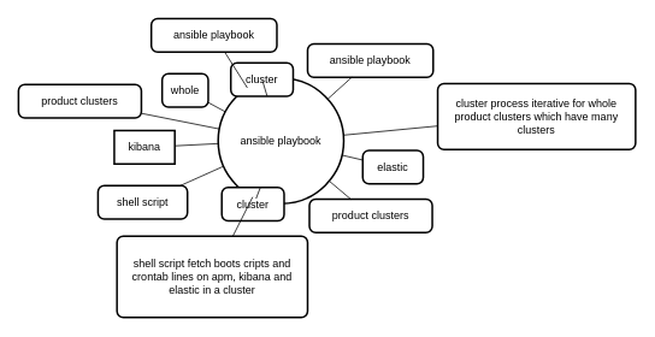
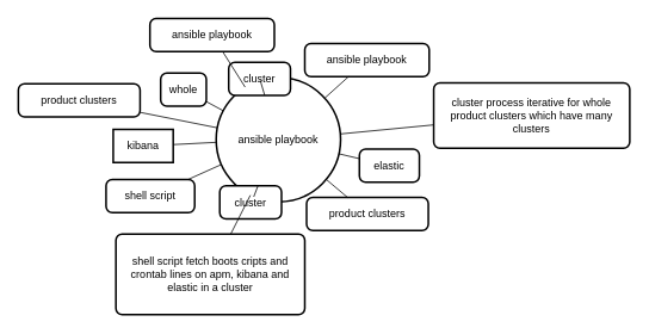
  <mxCell id="0" />
  <mxCell id="1" parent="0" />
  <mxCell id="2" value="ansible playbook" style="ellipse;aspect=fixed;strokeWidth=2;whiteSpace=wrap;" vertex="1" parent="1"><mxGeometry x="241" y="86" width="139" height="139" as="geometry" /></mxCell>
  <mxCell id="3" value="ansible playbook" style="rounded=1;absoluteArcSize=1;arcSize=14;whiteSpace=wrap;strokeWidth=2;" vertex="1" parent="1"><mxGeometry x="167" y="20" width="139" height="37" as="geometry" /></mxCell>
  <mxCell id="4" value="ansible playbook" style="rounded=1;absoluteArcSize=1;arcSize=14;whiteSpace=wrap;strokeWidth=2;" vertex="1" parent="1"><mxGeometry x="340" y="48" width="139" height="37" as="geometry" /></mxCell>
- <mxCell id="5" value="shell script" style="rounded=1;absoluteArcSize=1;arcSize=14;whiteSpace=wrap;strokeWidth=2;" vertex="1" parent="1"><mxGeometry x="108" y="205" width="99" height="37" as="geometry" /></mxCell>
+ <mxCell id="5" value="shell script" style="rounded=1;absoluteArcSize=1;arcSize=14;whiteSpace=wrap;strokeWidth=2;" vertex="1" parent="1"><mxGeometry x="118" y="200" width="99" height="37" as="geometry" /></mxCell>
  <mxCell id="6" value="shell script    fetch boots cripts and crontab lines on apm, kibana and elastic in a cluster    " style="rounded=1;absoluteArcSize=1;arcSize=14;whiteSpace=wrap;strokeWidth=2;" vertex="1" parent="1"><mxGeometry x="129" y="261" width="211" height="90" as="geometry" /></mxCell>
  <mxCell id="7" value="whole" style="rounded=1;absoluteArcSize=1;arcSize=14;whiteSpace=wrap;strokeWidth=2;" vertex="1" parent="1"><mxGeometry x="179" y="81" width="51" height="37" as="geometry" /></mxCell>
  <mxCell id="8" value="kibana" style="absoluteArcSize=1;arcSize=14;whiteSpace=wrap;strokeWidth=2;rounded=0;" vertex="1" parent="1"><mxGeometry x="126" y="144" width="67" height="37" as="geometry" /></mxCell>
  <mxCell id="9" value="elastic" style="rounded=1;absoluteArcSize=1;arcSize=14;whiteSpace=wrap;strokeWidth=2;" vertex="1" parent="1"><mxGeometry x="401" y="166" width="67" height="37" as="geometry" /></mxCell>
  <mxCell id="10" value="cluster" style="rounded=1;absoluteArcSize=1;arcSize=14;whiteSpace=wrap;strokeWidth=2;" vertex="1" parent="1"><mxGeometry x="255" y="69" width="69" height="37" as="geometry" /></mxCell>
  <mxCell id="11" value="cluster" style="rounded=1;absoluteArcSize=1;arcSize=14;whiteSpace=wrap;strokeWidth=2;" vertex="1" parent="1"><mxGeometry x="245" y="207" width="69" height="37" as="geometry" /></mxCell>
  <mxCell id="12" value="cluster    process iterative for whole product clusters which have many clusters    " style="rounded=1;absoluteArcSize=1;arcSize=14;whiteSpace=wrap;strokeWidth=2;" vertex="1" parent="1"><mxGeometry x="484" y="92" width="219" height="73" as="geometry" /></mxCell>
  <mxCell id="13" value="product clusters" style="rounded=1;absoluteArcSize=1;arcSize=14;whiteSpace=wrap;strokeWidth=2;" vertex="1" parent="1"><mxGeometry x="342" y="220" width="136" height="37" as="geometry" /></mxCell>
  <mxCell id="14" value="product clusters" style="rounded=1;absoluteArcSize=1;arcSize=14;whiteSpace=wrap;strokeWidth=2;" vertex="1" parent="1"><mxGeometry x="20" y="93" width="136" height="37" as="geometry" /></mxCell>
  <mxCell id="15" style="endArrow=none" edge="1" parent="1" source="2" target="3"><mxGeometry relative="1" as="geometry" /></mxCell>
  <mxCell id="16" style="endArrow=none" edge="1" parent="1" source="2" target="4"><mxGeometry relative="1" as="geometry" /></mxCell>
  <mxCell id="17" style="endArrow=none" edge="1" parent="1" source="2" target="5"><mxGeometry relative="1" as="geometry" /></mxCell>
  <mxCell id="18" style="endArrow=none" edge="1" parent="1" source="2" target="6"><mxGeometry relative="1" as="geometry" /></mxCell>
  <mxCell id="19" style="endArrow=none" edge="1" parent="1" source="2" target="7"><mxGeometry relative="1" as="geometry" /></mxCell>
  <mxCell id="20" style="endArrow=none" edge="1" parent="1" source="2" target="8"><mxGeometry relative="1" as="geometry" /></mxCell>
  <mxCell id="21" style="endArrow=none" edge="1" parent="1" source="2" target="9"><mxGeometry relative="1" as="geometry" /></mxCell>
  <mxCell id="22" style="endArrow=none" edge="1" parent="1" source="2" target="10"><mxGeometry relative="1" as="geometry" /></mxCell>
  <mxCell id="23" style="endArrow=none" edge="1" parent="1" source="2" target="11"><mxGeometry relative="1" as="geometry" /></mxCell>
  <mxCell id="24" style="endArrow=none" edge="1" parent="1" source="2" target="12"><mxGeometry relative="1" as="geometry" /></mxCell>
  <mxCell id="25" style="endArrow=none" edge="1" parent="1" source="2" target="13"><mxGeometry relative="1" as="geometry" /></mxCell>
  <mxCell id="26" style="endArrow=none" edge="1" parent="1" source="2" target="14"><mxGeometry relative="1" as="geometry" /></mxCell>
